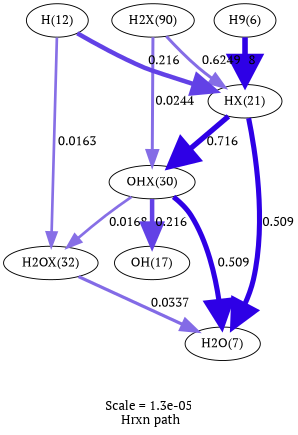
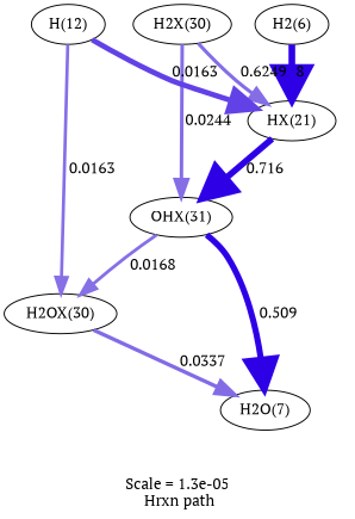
  digraph {
    fontname="PT Serif"
    label="Scale = 1.3e-05\l Hrxn path"
    node [fontname="PT Serif"]
    edge [arrowsize=2.74 color="0.7, 1.01, 0.9" fontname="PT Serif" penwidth=5.49]
-   n1 [label="H9(6)"]
+   n1 [label="H2(6)"]
    n2 [label="HX(21)"]
-   n3 [label="OHX(30)"]
+   n3 [label="OHX(31)"]
    n4 [label="H2O(7)"]
-   n5 [label="H2X(90)"]
-   n6 [label="H2OX(32)"]
-   n7 [label="OH(17)"]
+   n5 [label="H2X(30)"]
+   n6 [label="H2OX(30)"]
    n8 [label="H(12)"]
    n1 -> n2 [arrowsize=3 color="0.7, 1.5, 0.9" label=" 8" penwidth=6]
    n2 -> n3 [arrowsize=2.87 color="0.7, 1.22, 0.9" label=" 0.716" penwidth=5.75]
-   n2 -> n4 [label=" 0.509"]
    n3 -> n4 [label=" 0.509"]
    n3 -> n6 [arrowsize=1.46 color="0.7, 0.517, 0.9" label=" 0.0168" penwidth=2.92]
-   n3 -> n7 [arrowsize=2.42 color="0.7, 0.716, 0.9" label=" 0.216" penwidth=4.84]
    n5 -> n2 [arrowsize=1.61 color="0.7, 0.525, 0.9" label=" 0.6249" penwidth=3.21]
    n5 -> n3 [arrowsize=1.6 color="0.7, 0.524, 0.9" label=" 0.0244" penwidth=3.2]
    n6 -> n4 [arrowsize=1.72 color="0.7, 0.534, 0.9" label=" 0.0337" penwidth=3.44]
-   n8 -> n2 [arrowsize=2.42 color="0.7, 0.716, 0.9" label=" 0.216" penwidth=4.84]
+   n8 -> n2 [arrowsize=2.42 color="0.7, 0.716, 0.9" label=" 0.0163" penwidth=4.84]
    n8 -> n6 [arrowsize=1.45 color="0.7, 0.516, 0.9" label=" 0.0163" penwidth=2.89]
  }
